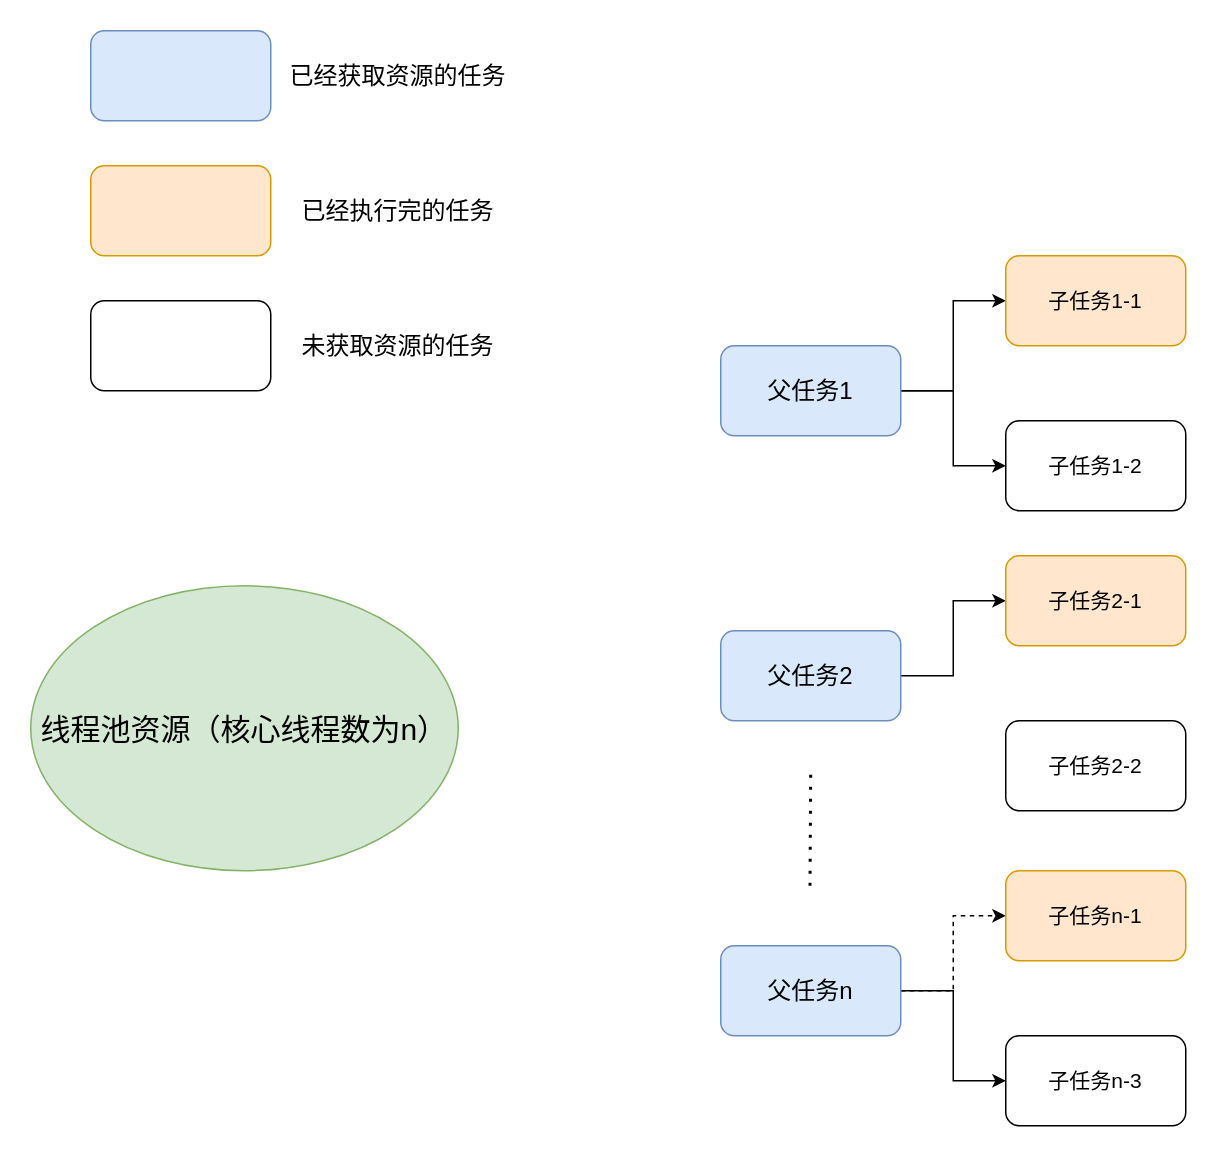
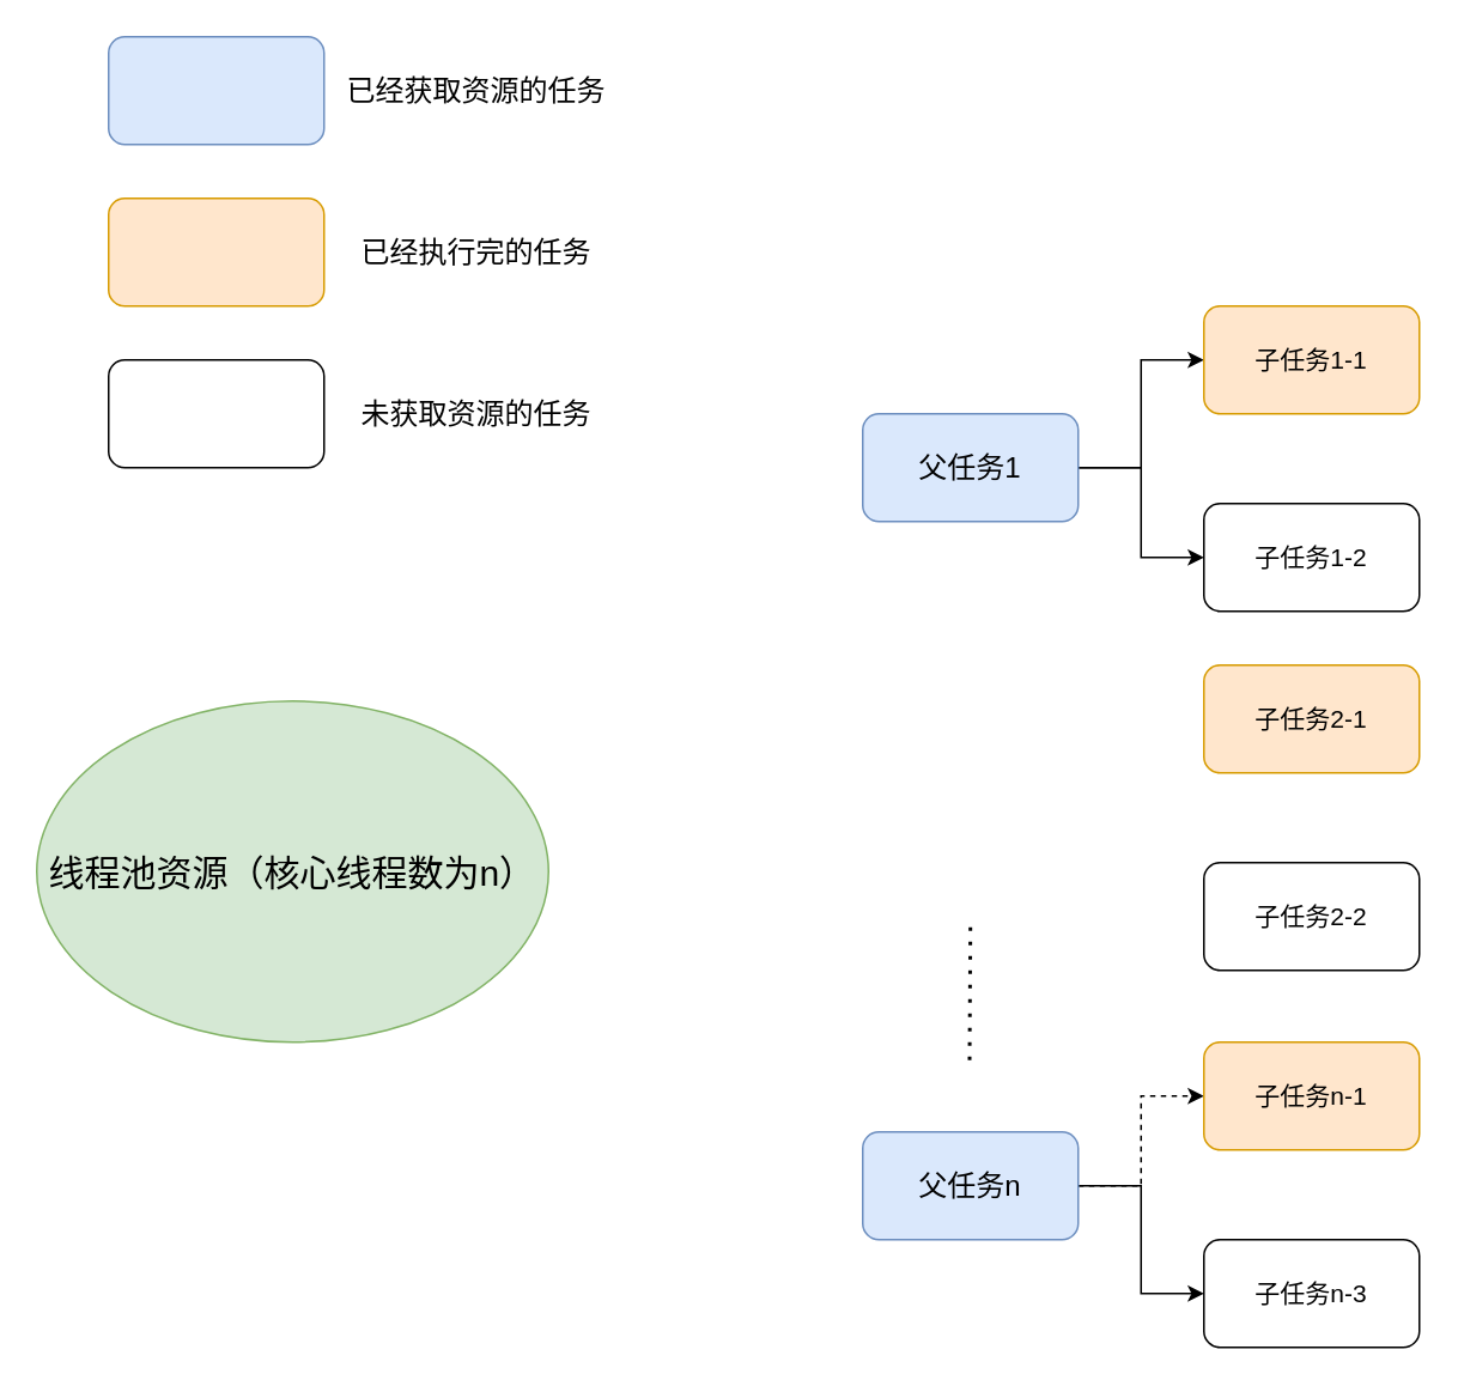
  <mxCell id="0" />
  <mxCell id="1" parent="0" />
  <mxCell id="2" value="" style="rounded=1;whiteSpace=wrap;html=1;fillColor=#dae8fc;strokeColor=#6c8ebf;" parent="1" vertex="1"><mxGeometry x="60" y="20" width="120" height="60" as="geometry" /></mxCell>
  <mxCell id="3" value="" style="rounded=1;whiteSpace=wrap;html=1;fillColor=#ffe6cc;strokeColor=#d79b00;" parent="1" vertex="1"><mxGeometry x="60" y="110" width="120" height="60" as="geometry" /></mxCell>
  <mxCell id="4" value="" style="rounded=1;whiteSpace=wrap;html=1;" parent="1" vertex="1"><mxGeometry x="60" y="200" width="120" height="60" as="geometry" /></mxCell>
  <mxCell id="5" value="已经获取资源的任务" style="text;html=1;strokeColor=none;fillColor=none;align=center;verticalAlign=middle;whiteSpace=wrap;rounded=0;fontSize=16;" parent="1" vertex="1"><mxGeometry x="180" y="40" width="170" height="20" as="geometry" /></mxCell>
  <mxCell id="6" value="已经执行完的任务" style="text;html=1;strokeColor=none;fillColor=none;align=center;verticalAlign=middle;whiteSpace=wrap;rounded=0;fontSize=16;" parent="1" vertex="1"><mxGeometry x="180" y="130" width="170" height="20" as="geometry" /></mxCell>
  <mxCell id="7" value="未获取资源的任务" style="text;html=1;strokeColor=none;fillColor=none;align=center;verticalAlign=middle;whiteSpace=wrap;rounded=0;fontSize=16;" parent="1" vertex="1"><mxGeometry x="180" y="220" width="170" height="20" as="geometry" /></mxCell>
  <mxCell id="8" value="&lt;span style=&quot;font-size: 20px&quot;&gt;线程池资源（核心线程数为n）&lt;/span&gt;" style="ellipse;whiteSpace=wrap;html=1;fontSize=16;fillColor=#d5e8d4;strokeColor=#82b366;" parent="1" vertex="1"><mxGeometry x="20" y="390" width="285" height="190" as="geometry" /></mxCell>
  <mxCell id="9" style="edgeStyle=orthogonalEdgeStyle;rounded=0;orthogonalLoop=1;jettySize=auto;html=1;entryX=0;entryY=0.5;entryDx=0;entryDy=0;fontSize=16;" parent="1" source="11" target="18" edge="1"><mxGeometry relative="1" as="geometry" /></mxCell>
  <mxCell id="10" style="edgeStyle=orthogonalEdgeStyle;rounded=0;orthogonalLoop=1;jettySize=auto;html=1;entryX=0;entryY=0.5;entryDx=0;entryDy=0;fontSize=16;" parent="1" source="11" target="19" edge="1"><mxGeometry relative="1" as="geometry" /></mxCell>
  <mxCell id="11" value="父任务1" style="rounded=1;whiteSpace=wrap;html=1;fillColor=#dae8fc;strokeColor=#6c8ebf;fontSize=16;" parent="1" vertex="1"><mxGeometry x="480" y="230" width="120" height="60" as="geometry" /></mxCell>
- <mxCell id="12" style="edgeStyle=orthogonalEdgeStyle;rounded=0;orthogonalLoop=1;jettySize=auto;html=1;entryX=0;entryY=0.5;entryDx=0;entryDy=0;fontSize=16;" parent="1" source="13" target="20" edge="1"><mxGeometry relative="1" as="geometry" /></mxCell>
- <mxCell id="13" value="&lt;span style=&quot;font-size: 16px&quot;&gt;父任务2&lt;/span&gt;" style="rounded=1;whiteSpace=wrap;html=1;fillColor=#dae8fc;strokeColor=#6c8ebf;" parent="1" vertex="1"><mxGeometry x="480" y="420" width="120" height="60" as="geometry" /></mxCell>
  <mxCell id="14" style="edgeStyle=orthogonalEdgeStyle;rounded=0;orthogonalLoop=1;jettySize=auto;html=1;entryX=0;entryY=0.5;entryDx=0;entryDy=0;fontSize=16;dashed=1;" parent="1" source="16" target="22" edge="1"><mxGeometry relative="1" as="geometry" /></mxCell>
  <mxCell id="15" style="edgeStyle=orthogonalEdgeStyle;rounded=0;orthogonalLoop=1;jettySize=auto;html=1;entryX=0;entryY=0.5;entryDx=0;entryDy=0;fontSize=16;" parent="1" source="16" target="23" edge="1"><mxGeometry relative="1" as="geometry" /></mxCell>
  <mxCell id="16" value="&lt;span style=&quot;font-size: 16px&quot;&gt;父任务n&lt;/span&gt;" style="rounded=1;whiteSpace=wrap;html=1;fillColor=#dae8fc;strokeColor=#6c8ebf;" parent="1" vertex="1"><mxGeometry x="480" y="630" width="120" height="60" as="geometry" /></mxCell>
  <mxCell id="17" value="" style="endArrow=none;dashed=1;html=1;dashPattern=1 3;strokeWidth=2;fontSize=25;" parent="1" edge="1"><mxGeometry width="50" height="50" relative="1" as="geometry"><mxPoint x="539.5" y="590" as="sourcePoint" /><mxPoint x="540" y="510" as="targetPoint" /></mxGeometry></mxCell>
  <mxCell id="18" value="&lt;font style=&quot;font-size: 14px;&quot;&gt;子任务1-1&lt;/font&gt;" style="rounded=1;whiteSpace=wrap;html=1;fillColor=#ffe6cc;strokeColor=#d79b00;fontSize=14;" parent="1" vertex="1"><mxGeometry x="670" y="170" width="120" height="60" as="geometry" /></mxCell>
  <mxCell id="19" value="&lt;span style=&quot;font-size: 14px&quot;&gt;子任务1-2&lt;/span&gt;" style="rounded=1;whiteSpace=wrap;html=1;" parent="1" vertex="1"><mxGeometry x="670" y="280" width="120" height="60" as="geometry" /></mxCell>
  <mxCell id="20" value="&lt;span style=&quot;font-size: 14px&quot;&gt;子任务2-1&lt;/span&gt;" style="rounded=1;whiteSpace=wrap;html=1;fillColor=#ffe6cc;strokeColor=#d79b00;" parent="1" vertex="1"><mxGeometry x="670" y="370" width="120" height="60" as="geometry" /></mxCell>
  <mxCell id="21" value="&lt;span style=&quot;font-size: 14px&quot;&gt;子任务2-2&lt;/span&gt;" style="rounded=1;whiteSpace=wrap;html=1;" parent="1" vertex="1"><mxGeometry x="670" y="480" width="120" height="60" as="geometry" /></mxCell>
  <mxCell id="22" value="&lt;span style=&quot;font-size: 14px&quot;&gt;子任务n-1&lt;/span&gt;" style="rounded=1;whiteSpace=wrap;html=1;fillColor=#ffe6cc;strokeColor=#d79b00;" parent="1" vertex="1"><mxGeometry x="670" y="580" width="120" height="60" as="geometry" /></mxCell>
  <mxCell id="23" value="&lt;span style=&quot;font-size: 14px&quot;&gt;子任务n-3&lt;/span&gt;" style="rounded=1;whiteSpace=wrap;html=1;" parent="1" vertex="1"><mxGeometry x="670" y="690" width="120" height="60" as="geometry" /></mxCell>
